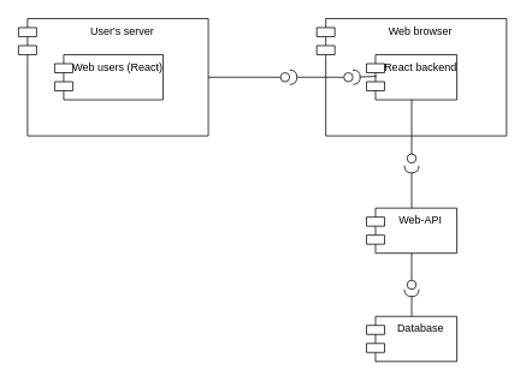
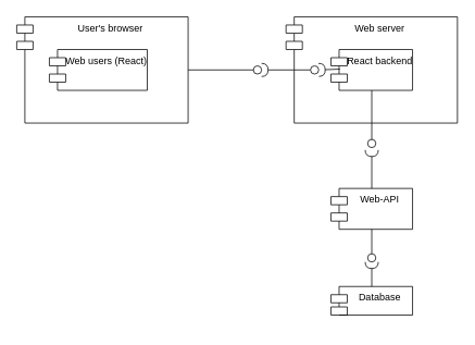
  <mxCell id="0" />
  <mxCell id="1" parent="0" />
- <mxCell id="2" value="Database" style="shape=module;align=left;spacingLeft=20;align=center;verticalAlign=top;" vertex="1" parent="1"><mxGeometry x="405" y="350" width="100" height="50" as="geometry" /></mxCell>
+ <mxCell id="2" value="Database" style="shape=module;align=left;spacingLeft=20;align=center;verticalAlign=top;" vertex="1" parent="1"><mxGeometry x="405" y="350" width="100" height="35" as="geometry" /></mxCell>
  <mxCell id="3" value="Web-API" style="shape=module;align=left;spacingLeft=20;align=center;verticalAlign=top;" vertex="1" parent="1"><mxGeometry x="405" y="230" width="100" height="50" as="geometry" /></mxCell>
  <mxCell id="4" value="" style="group" vertex="1" connectable="0" parent="1"><mxGeometry x="20" y="20" width="210" height="130" as="geometry" /></mxCell>
- <mxCell id="5" value="User's server" style="shape=module;align=left;spacingLeft=20;align=center;verticalAlign=top;" vertex="1" parent="4"><mxGeometry width="210" height="130" as="geometry" /></mxCell>
+ <mxCell id="5" value="User's browser" style="shape=module;align=left;spacingLeft=20;align=center;verticalAlign=top;" vertex="1" parent="4"><mxGeometry width="210" height="130" as="geometry" /></mxCell>
  <mxCell id="6" value="Web users (React)" style="shape=module;align=left;spacingLeft=20;align=center;verticalAlign=top;" vertex="1" parent="4"><mxGeometry x="40" y="40" width="120" height="50" as="geometry" /></mxCell>
  <mxCell id="7" value="" style="group" vertex="1" connectable="0" parent="1"><mxGeometry x="350" y="20" width="210" height="130" as="geometry" /></mxCell>
- <mxCell id="8" value="Web browser" style="shape=module;align=left;spacingLeft=20;align=center;verticalAlign=top;" vertex="1" parent="7"><mxGeometry width="210" height="130" as="geometry" /></mxCell>
+ <mxCell id="8" value="Web server" style="shape=module;align=left;spacingLeft=20;align=center;verticalAlign=top;" vertex="1" parent="7"><mxGeometry width="210" height="130" as="geometry" /></mxCell>
  <mxCell id="9" value="React backend" style="shape=module;align=left;spacingLeft=20;align=center;verticalAlign=top;" vertex="1" parent="7"><mxGeometry x="55" y="40" width="100" height="50" as="geometry" /></mxCell>
  <mxCell id="10" value="" style="rounded=0;orthogonalLoop=1;jettySize=auto;html=1;endArrow=none;endFill=0;exitX=1;exitY=0.5;exitDx=0;exitDy=0;startArrow=none;" edge="1" parent="1" source="12"><mxGeometry relative="1" as="geometry"><mxPoint x="260" y="190" as="sourcePoint" /><mxPoint x="320" y="85" as="targetPoint" /></mxGeometry></mxCell>
  <mxCell id="11" value="" style="rounded=0;orthogonalLoop=1;jettySize=auto;html=1;endArrow=halfCircle;endFill=0;endSize=6;strokeWidth=1;exitX=0;exitY=0.5;exitDx=10;exitDy=0;exitPerimeter=0;" edge="1" parent="1" source="8"><mxGeometry relative="1" as="geometry"><mxPoint x="350" y="245" as="sourcePoint" /><mxPoint x="320" y="85" as="targetPoint" /></mxGeometry></mxCell>
  <mxCell id="12" value="" style="ellipse;whiteSpace=wrap;html=1;fontFamily=Helvetica;fontSize=12;fontColor=#000000;align=center;strokeColor=#000000;fillColor=#ffffff;points=[];aspect=fixed;resizable=0;" vertex="1" parent="1"><mxGeometry x="310" y="80" width="10" height="10" as="geometry" /></mxCell>
  <mxCell id="13" value="" style="rounded=0;orthogonalLoop=1;jettySize=auto;html=1;endArrow=none;endFill=0;exitX=1;exitY=0.5;exitDx=0;exitDy=0;" edge="1" parent="1" source="5" target="12"><mxGeometry relative="1" as="geometry"><mxPoint x="230" y="85" as="sourcePoint" /><mxPoint x="320" y="85" as="targetPoint" /></mxGeometry></mxCell>
  <mxCell id="14" value="" style="rounded=0;orthogonalLoop=1;jettySize=auto;html=1;endArrow=none;endFill=0;exitX=0;exitY=0.5;exitDx=10;exitDy=0;exitPerimeter=0;" edge="1" target="15" parent="1" source="8"><mxGeometry relative="1" as="geometry"><mxPoint x="310" y="245" as="sourcePoint" /></mxGeometry></mxCell>
  <mxCell id="15" value="" style="ellipse;whiteSpace=wrap;html=1;fontFamily=Helvetica;fontSize=12;fontColor=#000000;align=center;strokeColor=#000000;fillColor=#ffffff;points=[];aspect=fixed;resizable=0;" vertex="1" parent="1"><mxGeometry x="380" y="80" width="10" height="10" as="geometry" /></mxCell>
  <mxCell id="16" value="" style="rounded=0;orthogonalLoop=1;jettySize=auto;html=1;endArrow=halfCircle;endFill=0;endSize=6;strokeWidth=1;exitX=0.11;exitY=0.48;exitDx=0;exitDy=0;exitPerimeter=0;entryX=1;entryY=0.5;entryDx=0;entryDy=0;entryPerimeter=0;" edge="1" target="15" parent="1" source="9"><mxGeometry relative="1" as="geometry"><mxPoint x="350" y="245" as="sourcePoint" /><mxPoint x="380" y="87" as="targetPoint" /></mxGeometry></mxCell>
  <mxCell id="17" value="" style="rounded=0;orthogonalLoop=1;jettySize=auto;html=1;endArrow=halfCircle;endFill=0;endSize=6;strokeWidth=1;exitX=0.5;exitY=0;exitDx=0;exitDy=0;startArrow=none;" edge="1" parent="1" source="3"><mxGeometry relative="1" as="geometry"><mxPoint x="350" y="245" as="sourcePoint" /><mxPoint x="455" y="183" as="targetPoint" /></mxGeometry></mxCell>
  <mxCell id="18" value="" style="ellipse;whiteSpace=wrap;html=1;fontFamily=Helvetica;fontSize=12;fontColor=#000000;align=center;strokeColor=#000000;fillColor=#ffffff;points=[];aspect=fixed;resizable=0;" vertex="1" parent="1"><mxGeometry x="450" y="170" width="10" height="10" as="geometry" /></mxCell>
  <mxCell id="19" value="" style="rounded=0;orthogonalLoop=1;jettySize=auto;html=1;endArrow=none;endFill=0;endSize=6;strokeWidth=1;exitX=0.5;exitY=1;exitDx=0;exitDy=0;" edge="1" parent="1" source="9" target="18"><mxGeometry relative="1" as="geometry"><mxPoint x="455" y="230" as="sourcePoint" /><mxPoint x="455" y="190" as="targetPoint" /></mxGeometry></mxCell>
  <mxCell id="20" value="" style="rounded=0;orthogonalLoop=1;jettySize=auto;html=1;endArrow=none;endFill=0;exitX=0.5;exitY=1;exitDx=0;exitDy=0;" edge="1" parent="1" source="3"><mxGeometry relative="1" as="geometry"><mxPoint x="310" y="245" as="sourcePoint" /><mxPoint x="455" y="310" as="targetPoint" /></mxGeometry></mxCell>
  <mxCell id="21" value="" style="rounded=0;orthogonalLoop=1;jettySize=auto;html=1;endArrow=halfCircle;endFill=0;endSize=6;strokeWidth=1;exitX=0.5;exitY=0;exitDx=0;exitDy=0;" edge="1" parent="1" source="2"><mxGeometry relative="1" as="geometry"><mxPoint x="350" y="245" as="sourcePoint" /><mxPoint x="455" y="320" as="targetPoint" /></mxGeometry></mxCell>
  <mxCell id="22" value="" style="ellipse;whiteSpace=wrap;html=1;fontFamily=Helvetica;fontSize=12;fontColor=#000000;align=center;strokeColor=#000000;fillColor=#ffffff;points=[];aspect=fixed;resizable=0;" vertex="1" parent="1"><mxGeometry x="450" y="310" width="10" height="10" as="geometry" /></mxCell>
